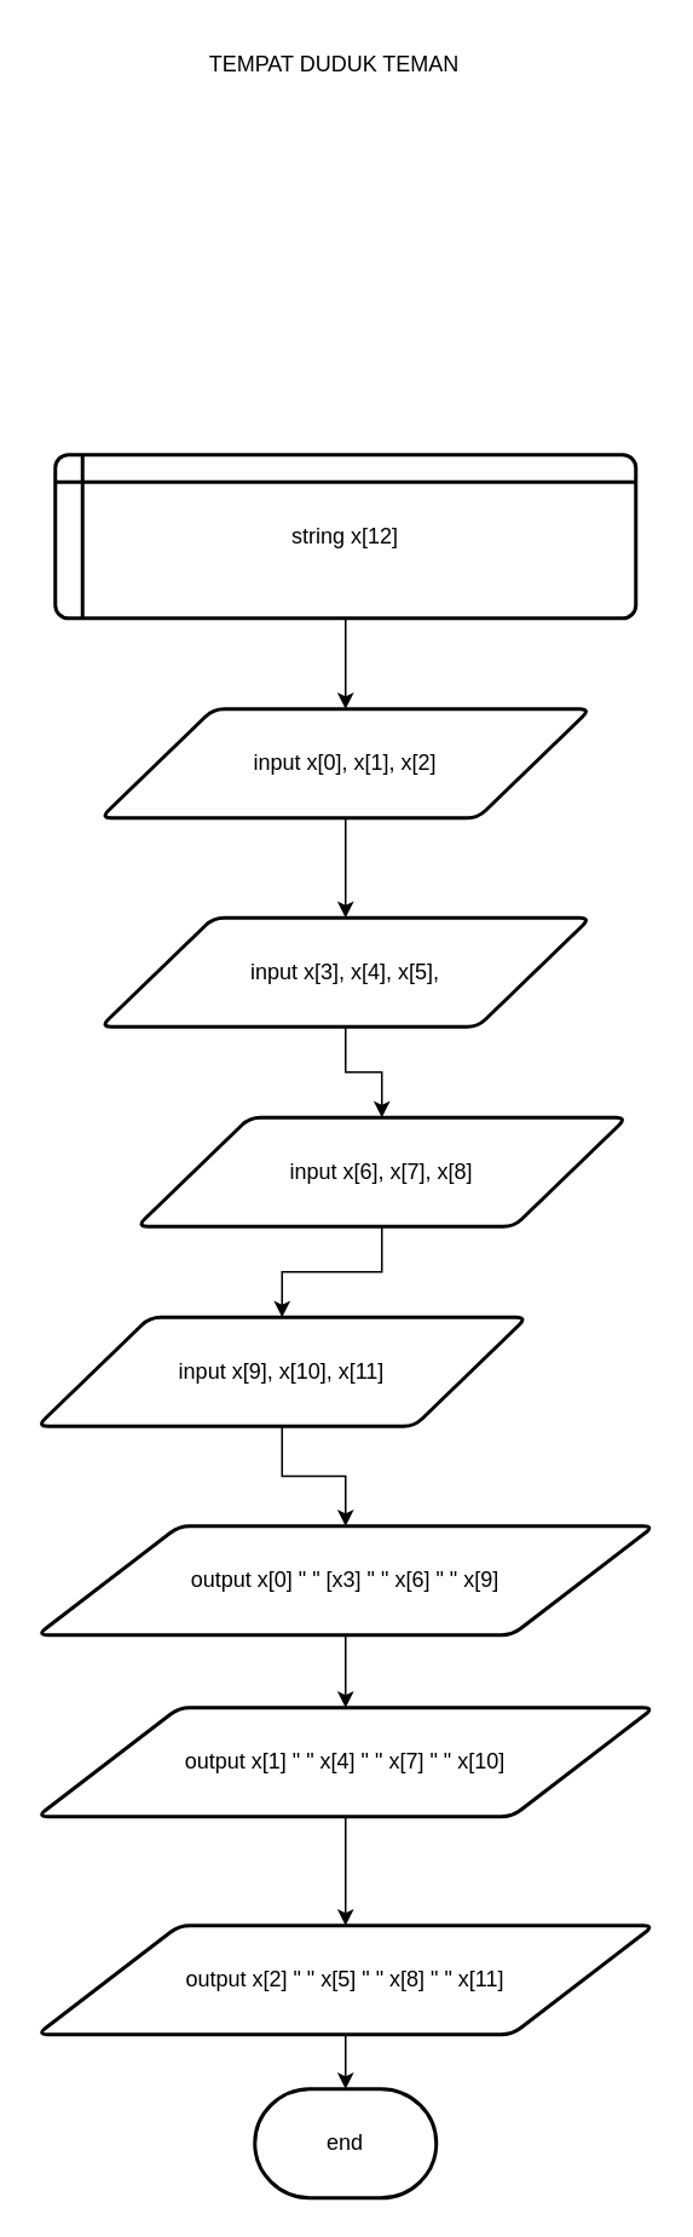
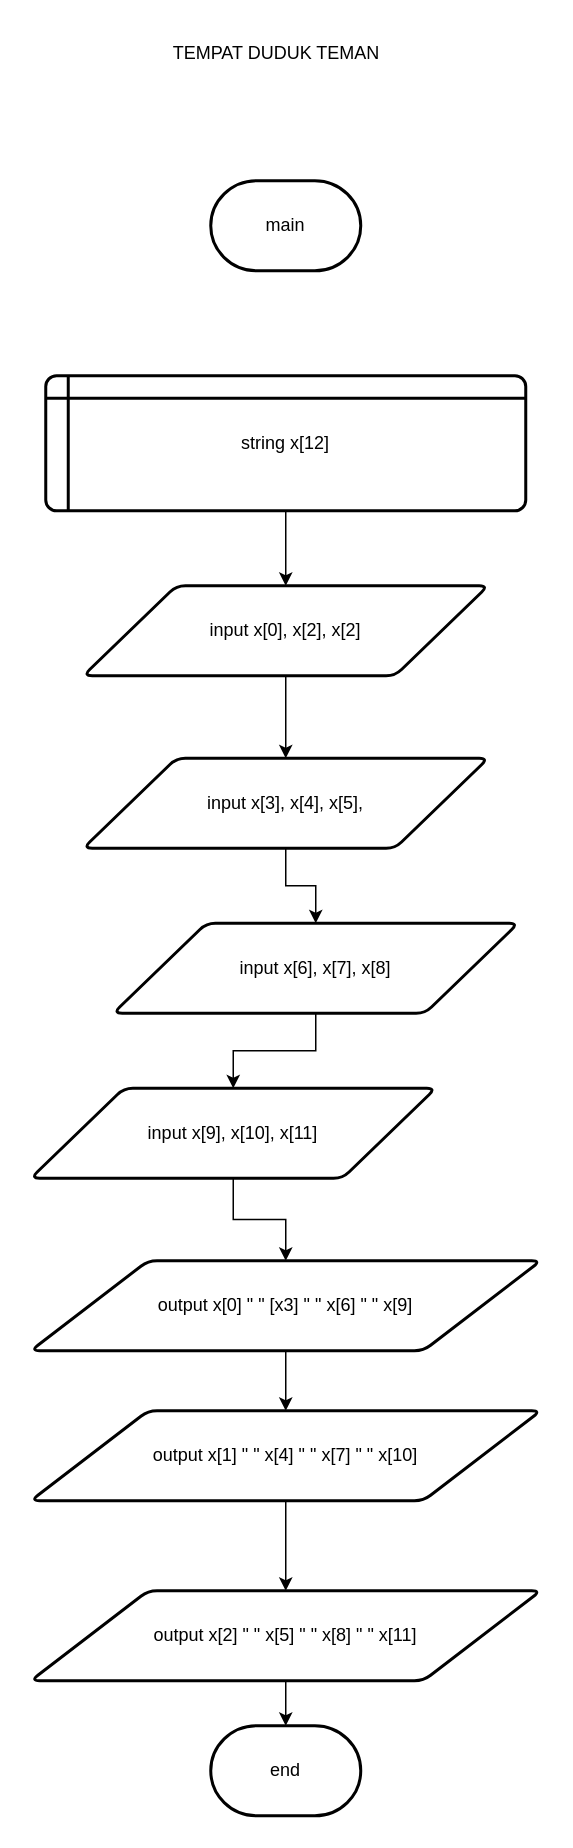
  <mxCell id="0" />
  <mxCell id="1" parent="0" />
+ <mxCell id="2" value="main" style="strokeWidth=2;html=1;shape=mxgraph.flowchart.terminator;whiteSpace=wrap;" parent="1" vertex="1"><mxGeometry x="140" y="120" width="100" height="60" as="geometry" /></mxCell>
  <mxCell id="3" value="" style="edgeStyle=orthogonalEdgeStyle;rounded=0;orthogonalLoop=1;jettySize=auto;html=1;" parent="1" source="4" target="6" edge="1"><mxGeometry relative="1" as="geometry" /></mxCell>
  <mxCell id="4" value="string x[12]" style="shape=internalStorage;whiteSpace=wrap;html=1;dx=15;dy=15;rounded=1;arcSize=8;strokeWidth=2;" parent="1" vertex="1"><mxGeometry x="30" y="250" width="320" height="90" as="geometry" /></mxCell>
  <mxCell id="5" value="" style="edgeStyle=orthogonalEdgeStyle;rounded=0;orthogonalLoop=1;jettySize=auto;html=1;" parent="1" source="6" target="8" edge="1"><mxGeometry relative="1" as="geometry" /></mxCell>
- <mxCell id="6" value="input x[0], x[1], x[2]" style="shape=parallelogram;html=1;strokeWidth=2;perimeter=parallelogramPerimeter;whiteSpace=wrap;rounded=1;arcSize=12;size=0.23;" parent="1" vertex="1"><mxGeometry x="55" y="390" width="270" height="60" as="geometry" /></mxCell>
+ <mxCell id="6" value="input x[0], x[2], x[2]" style="shape=parallelogram;html=1;strokeWidth=2;perimeter=parallelogramPerimeter;whiteSpace=wrap;rounded=1;arcSize=12;size=0.23;" parent="1" vertex="1"><mxGeometry x="55" y="390" width="270" height="60" as="geometry" /></mxCell>
  <mxCell id="7" value="" style="edgeStyle=orthogonalEdgeStyle;rounded=0;orthogonalLoop=1;jettySize=auto;html=1;" parent="1" source="8" target="10" edge="1"><mxGeometry relative="1" as="geometry" /></mxCell>
  <mxCell id="8" value="input x[3], x[4], x[5]," style="shape=parallelogram;html=1;strokeWidth=2;perimeter=parallelogramPerimeter;whiteSpace=wrap;rounded=1;arcSize=12;size=0.23;" parent="1" vertex="1"><mxGeometry x="55" y="505" width="270" height="60" as="geometry" /></mxCell>
  <mxCell id="9" value="" style="edgeStyle=orthogonalEdgeStyle;rounded=0;orthogonalLoop=1;jettySize=auto;html=1;" parent="1" source="10" target="12" edge="1"><mxGeometry relative="1" as="geometry" /></mxCell>
  <mxCell id="10" value="input x[6], x[7], x[8]" style="shape=parallelogram;html=1;strokeWidth=2;perimeter=parallelogramPerimeter;whiteSpace=wrap;rounded=1;arcSize=12;size=0.23;" parent="1" vertex="1"><mxGeometry x="75" y="615" width="270" height="60" as="geometry" /></mxCell>
  <mxCell id="11" value="" style="edgeStyle=orthogonalEdgeStyle;rounded=0;orthogonalLoop=1;jettySize=auto;html=1;" parent="1" source="12" target="14" edge="1"><mxGeometry relative="1" as="geometry" /></mxCell>
  <mxCell id="12" value="input x[9], x[10], x[11]" style="shape=parallelogram;html=1;strokeWidth=2;perimeter=parallelogramPerimeter;whiteSpace=wrap;rounded=1;arcSize=12;size=0.23;" parent="1" vertex="1"><mxGeometry x="20" y="725" width="270" height="60" as="geometry" /></mxCell>
  <mxCell id="13" value="" style="edgeStyle=orthogonalEdgeStyle;rounded=0;orthogonalLoop=1;jettySize=auto;html=1;" parent="1" source="14" target="16" edge="1"><mxGeometry relative="1" as="geometry" /></mxCell>
  <mxCell id="14" value="output x[0] &quot; &quot; [x3] &quot; &quot; x[6] &quot; &quot; x[9]" style="shape=parallelogram;html=1;strokeWidth=2;perimeter=parallelogramPerimeter;whiteSpace=wrap;rounded=1;arcSize=12;size=0.23;" parent="1" vertex="1"><mxGeometry x="20" y="840" width="340" height="60" as="geometry" /></mxCell>
  <mxCell id="15" value="" style="edgeStyle=orthogonalEdgeStyle;rounded=0;orthogonalLoop=1;jettySize=auto;html=1;" parent="1" source="16" target="18" edge="1"><mxGeometry relative="1" as="geometry" /></mxCell>
  <mxCell id="16" value="output x[1] &quot; &quot; x[4] &quot; &quot; x[7] &quot; &quot; x[10]" style="shape=parallelogram;html=1;strokeWidth=2;perimeter=parallelogramPerimeter;whiteSpace=wrap;rounded=1;arcSize=12;size=0.23;" parent="1" vertex="1"><mxGeometry x="20" y="940" width="340" height="60" as="geometry" /></mxCell>
  <mxCell id="17" value="" style="edgeStyle=orthogonalEdgeStyle;rounded=0;orthogonalLoop=1;jettySize=auto;html=1;" parent="1" source="18" edge="1"><mxGeometry relative="1" as="geometry"><mxPoint x="190" y="1150" as="targetPoint" /></mxGeometry></mxCell>
  <mxCell id="18" value="output x[2] &quot; &quot; x[5] &quot; &quot; x[8] &quot; &quot; x[11]" style="shape=parallelogram;html=1;strokeWidth=2;perimeter=parallelogramPerimeter;whiteSpace=wrap;rounded=1;arcSize=12;size=0.23;" parent="1" vertex="1"><mxGeometry x="20" y="1060" width="340" height="60" as="geometry" /></mxCell>
  <mxCell id="19" value="end" style="strokeWidth=2;html=1;shape=mxgraph.flowchart.terminator;whiteSpace=wrap;" parent="1" vertex="1"><mxGeometry x="140" y="1150" width="100" height="60" as="geometry" /></mxCell>
  <mxCell id="20" value="TEMPAT DUDUK TEMAN" style="text;html=1;strokeColor=none;fillColor=none;align=center;verticalAlign=middle;whiteSpace=wrap;rounded=0;" parent="1" vertex="1"><mxGeometry x="96" y="20" width="176" height="30" as="geometry" /></mxCell>
